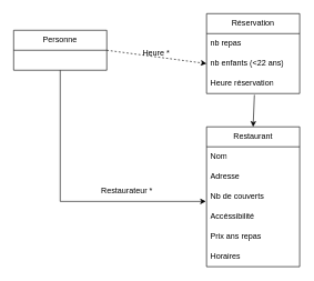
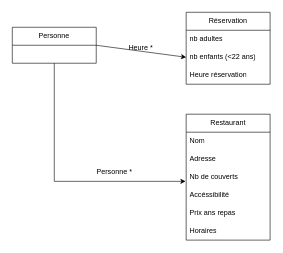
  <mxCell id="0" />
  <mxCell id="1" parent="0" />
  <mxCell id="2" value="Restaurant" style="swimlane;fontStyle=0;childLayout=stackLayout;horizontal=1;startSize=30;horizontalStack=0;resizeParent=1;resizeParentMax=0;resizeLast=0;collapsible=1;marginBottom=0;whiteSpace=wrap;html=1;" parent="1" vertex="1"><mxGeometry x="310" y="190" width="140" height="210" as="geometry" /></mxCell>
  <mxCell id="3" value="Nom" style="text;strokeColor=none;fillColor=none;align=left;verticalAlign=middle;spacingLeft=4;spacingRight=4;overflow=hidden;points=[[0,0.5],[1,0.5]];portConstraint=eastwest;rotatable=0;whiteSpace=wrap;html=1;" parent="2" vertex="1"><mxGeometry y="30" width="140" height="30" as="geometry" /></mxCell>
  <mxCell id="4" value="Adresse" style="text;strokeColor=none;fillColor=none;align=left;verticalAlign=middle;spacingLeft=4;spacingRight=4;overflow=hidden;points=[[0,0.5],[1,0.5]];portConstraint=eastwest;rotatable=0;whiteSpace=wrap;html=1;" parent="2" vertex="1"><mxGeometry y="60" width="140" height="30" as="geometry" /></mxCell>
  <mxCell id="5" value="Nb de couverts" style="text;strokeColor=none;fillColor=none;align=left;verticalAlign=middle;spacingLeft=4;spacingRight=4;overflow=hidden;points=[[0,0.5],[1,0.5]];portConstraint=eastwest;rotatable=0;whiteSpace=wrap;html=1;" parent="2" vertex="1"><mxGeometry y="90" width="140" height="30" as="geometry" /></mxCell>
  <mxCell id="6" value="Accéssibilité" style="text;strokeColor=none;fillColor=none;align=left;verticalAlign=middle;spacingLeft=4;spacingRight=4;overflow=hidden;points=[[0,0.5],[1,0.5]];portConstraint=eastwest;rotatable=0;whiteSpace=wrap;html=1;" parent="2" vertex="1"><mxGeometry y="120" width="140" height="30" as="geometry" /></mxCell>
  <mxCell id="7" value="Prix ans repas" style="text;strokeColor=none;fillColor=none;align=left;verticalAlign=middle;spacingLeft=4;spacingRight=4;overflow=hidden;points=[[0,0.5],[1,0.5]];portConstraint=eastwest;rotatable=0;whiteSpace=wrap;html=1;" parent="2" vertex="1"><mxGeometry y="150" width="140" height="30" as="geometry" /></mxCell>
  <mxCell id="8" value="Horaires" style="text;strokeColor=none;fillColor=none;align=left;verticalAlign=middle;spacingLeft=4;spacingRight=4;overflow=hidden;points=[[0,0.5],[1,0.5]];portConstraint=eastwest;rotatable=0;whiteSpace=wrap;html=1;" parent="2" vertex="1"><mxGeometry y="180" width="140" height="30" as="geometry" /></mxCell>
  <mxCell id="9" value="Réservation" style="swimlane;fontStyle=0;childLayout=stackLayout;horizontal=1;startSize=30;horizontalStack=0;resizeParent=1;resizeParentMax=0;resizeLast=0;collapsible=1;marginBottom=0;whiteSpace=wrap;html=1;" parent="1" vertex="1"><mxGeometry x="310" y="20" width="140" height="120" as="geometry" /></mxCell>
- <mxCell id="10" value="nb repas" style="text;strokeColor=none;fillColor=none;align=left;verticalAlign=middle;spacingLeft=4;spacingRight=4;overflow=hidden;points=[[0,0.5],[1,0.5]];portConstraint=eastwest;rotatable=0;whiteSpace=wrap;html=1;" parent="9" vertex="1"><mxGeometry y="30" width="140" height="30" as="geometry" /></mxCell>
+ <mxCell id="10" value="nb adultes" style="text;strokeColor=none;fillColor=none;align=left;verticalAlign=middle;spacingLeft=4;spacingRight=4;overflow=hidden;points=[[0,0.5],[1,0.5]];portConstraint=eastwest;rotatable=0;whiteSpace=wrap;html=1;" parent="9" vertex="1"><mxGeometry y="30" width="140" height="30" as="geometry" /></mxCell>
  <mxCell id="11" value="nb enfants (&amp;lt;22 ans)" style="text;strokeColor=none;fillColor=none;align=left;verticalAlign=middle;spacingLeft=4;spacingRight=4;overflow=hidden;points=[[0,0.5],[1,0.5]];portConstraint=eastwest;rotatable=0;whiteSpace=wrap;html=1;" parent="9" vertex="1"><mxGeometry y="60" width="140" height="30" as="geometry" /></mxCell>
  <mxCell id="12" value="Heure réservation" style="text;strokeColor=none;fillColor=none;align=left;verticalAlign=middle;spacingLeft=4;spacingRight=4;overflow=hidden;points=[[0,0.5],[1,0.5]];portConstraint=eastwest;rotatable=0;whiteSpace=wrap;html=1;" parent="9" vertex="1"><mxGeometry y="90" width="140" height="30" as="geometry" /></mxCell>
  <mxCell id="13" value="Personne" style="swimlane;fontStyle=0;childLayout=stackLayout;horizontal=1;startSize=30;horizontalStack=0;resizeParent=1;resizeParentMax=0;resizeLast=0;collapsible=1;marginBottom=0;whiteSpace=wrap;html=1;" parent="1" vertex="1"><mxGeometry x="20" y="45" width="140" height="60" as="geometry" /></mxCell>
- <mxCell id="14" value="" style="endArrow=classic;html=1;rounded=0;entryX=0;entryY=0.5;entryDx=0;entryDy=0;exitX=1;exitY=0.5;exitDx=0;exitDy=0;dashed=1;" parent="1" source="13" target="11" edge="1"><mxGeometry width="50" height="50" relative="1" as="geometry"><mxPoint x="209" y="50" as="sourcePoint" /><mxPoint x="310" y="140" as="targetPoint" /></mxGeometry></mxCell>
+ <mxCell id="14" value="" style="endArrow=classic;html=1;rounded=0;entryX=0;entryY=0.5;entryDx=0;entryDy=0;exitX=1;exitY=0.5;exitDx=0;exitDy=0;" parent="1" source="13" target="11" edge="1"><mxGeometry width="50" height="50" relative="1" as="geometry"><mxPoint x="209" y="50" as="sourcePoint" /><mxPoint x="310" y="140" as="targetPoint" /></mxGeometry></mxCell>
  <mxCell id="15" value="" style="endArrow=classic;html=1;rounded=0;exitX=0.5;exitY=1;exitDx=0;exitDy=0;entryX=-0.007;entryY=0.733;entryDx=0;entryDy=0;entryPerimeter=0;" parent="1" source="13" target="5" edge="1"><mxGeometry width="50" height="50" relative="1" as="geometry"><mxPoint x="120" y="150" as="sourcePoint" /><mxPoint x="90" y="300" as="targetPoint" /><Array as="points"><mxPoint x="90" y="302" /></Array></mxGeometry></mxCell>
  <mxCell id="16" value="Heure *" style="text;html=1;align=center;verticalAlign=middle;resizable=0;points=[];autosize=1;strokeColor=none;fillColor=none;" parent="1" vertex="1"><mxGeometry x="203.5" y="65" width="60" height="30" as="geometry" /></mxCell>
- <mxCell id="17" value="Restaurateur *" style="text;html=1;align=center;verticalAlign=middle;resizable=0;points=[];autosize=1;strokeColor=none;fillColor=none;" parent="1" vertex="1"><mxGeometry x="140" y="271" width="100" height="30" as="geometry" /></mxCell>
- <mxCell id="18" value="" style="endArrow=classic;html=1;rounded=0;entryX=0.5;entryY=0;entryDx=0;entryDy=0;exitX=0.514;exitY=1.067;exitDx=0;exitDy=0;exitPerimeter=0;" parent="1" source="12" target="2" edge="1"><mxGeometry width="50" height="50" relative="1" as="geometry"><mxPoint x="240" y="260" as="sourcePoint" /><mxPoint x="290" y="210" as="targetPoint" /></mxGeometry></mxCell>
+ <mxCell id="17" value="Personne *" style="text;html=1;align=center;verticalAlign=middle;resizable=0;points=[];autosize=1;strokeColor=none;fillColor=none;" parent="1" vertex="1"><mxGeometry x="140" y="271" width="100" height="30" as="geometry" /></mxCell>
